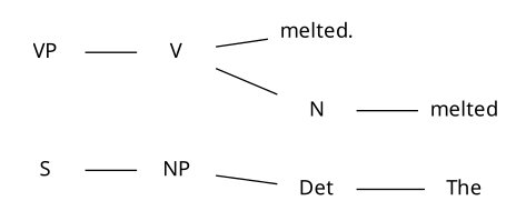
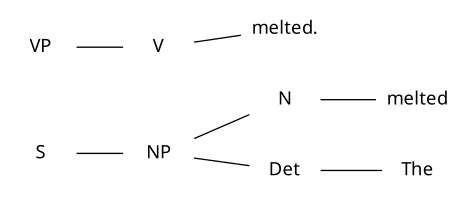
  graph {
    fontname="Noto Sans"
    rankdir=LR
    node [fontname="Noto Sans" shape=plaintext]
    edge [fontname="Noto Sans"]
    n1 [label=The]
    n2 [label=Det]
    n3 [label=NP]
    n4 [label=N]
    n5 [label=melted]
    n6 [label=S]
    n7 [label=VP]
    n8 [label=V]
    n9 [label="melted."]
    n2 -- n1
    n3 -- n2
-   n8 -- n4
+   n3 -- n4
    n4 -- n5
    n6 -- n3
    n7 -- n8
    n8 -- n9
  }
